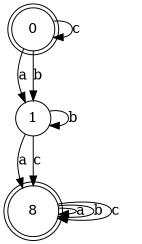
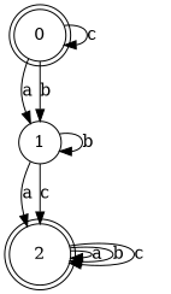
  digraph {
    node [shape=doublecircle]
    n1 [label=0]
    n2 [label=1 shape=circle]
-   n3 [label=8]
+   n3 [label=2]
    n1 -> n1 [label=c]
    n1 -> n2 [label=a]
    n1 -> n2 [label=b]
    n2 -> n2 [label=b]
    n2 -> n3 [label=a]
    n2 -> n3 [label=c]
    n3 -> n3 [label=a]
    n3 -> n3 [label=b]
    n3 -> n3 [label=c]
  }
